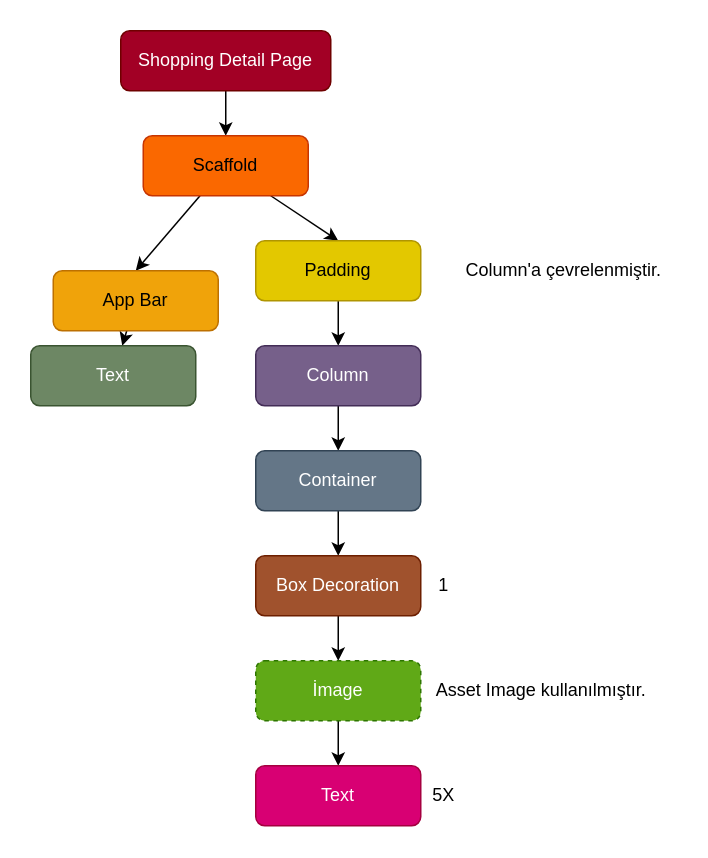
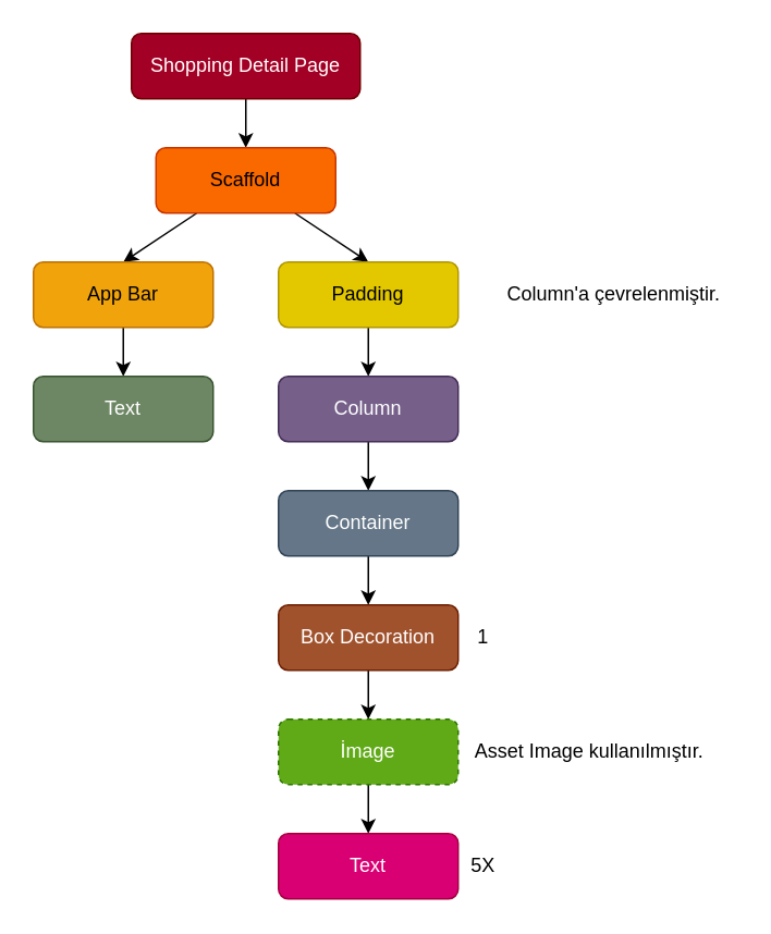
  <mxCell id="0" />
  <mxCell id="1" parent="0" />
  <mxCell id="2" value="" style="edgeStyle=none;html=1;" parent="1" source="3" target="6" edge="1"><mxGeometry relative="1" as="geometry" /></mxCell>
  <mxCell id="3" value="Shopping Detail Page" style="rounded=1;whiteSpace=wrap;html=1;fillColor=#a20025;fontColor=#ffffff;strokeColor=#6F0000;" parent="1" vertex="1"><mxGeometry x="80" y="20" width="140" height="40" as="geometry" /></mxCell>
  <mxCell id="4" style="edgeStyle=none;html=1;entryX=0.5;entryY=0;entryDx=0;entryDy=0;" parent="1" source="6" target="8" edge="1"><mxGeometry relative="1" as="geometry" /></mxCell>
  <mxCell id="5" style="edgeStyle=none;html=1;entryX=0.5;entryY=0;entryDx=0;entryDy=0;" parent="1" source="6" target="10" edge="1"><mxGeometry relative="1" as="geometry" /></mxCell>
  <mxCell id="6" value="Scaffold" style="rounded=1;whiteSpace=wrap;html=1;fillColor=#fa6800;strokeColor=#C73500;fontColor=#000000;" parent="1" vertex="1"><mxGeometry x="95" y="90" width="110" height="40" as="geometry" /></mxCell>
  <mxCell id="7" value="" style="edgeStyle=none;html=1;" parent="1" source="8" target="12" edge="1"><mxGeometry relative="1" as="geometry" /></mxCell>
- <mxCell id="8" value="App Bar" style="rounded=1;whiteSpace=wrap;html=1;fillColor=#f0a30a;strokeColor=#BD7000;fontColor=#000000;" parent="1" vertex="1"><mxGeometry x="35" y="180" width="110" height="40" as="geometry" /></mxCell>
+ <mxCell id="8" value="App Bar" style="rounded=1;whiteSpace=wrap;html=1;fillColor=#f0a30a;strokeColor=#BD7000;fontColor=#000000;" parent="1" vertex="1"><mxGeometry x="20" y="160" width="110" height="40" as="geometry" /></mxCell>
  <mxCell id="9" value="" style="edgeStyle=none;html=1;" parent="1" source="10" target="14" edge="1"><mxGeometry relative="1" as="geometry" /></mxCell>
  <mxCell id="10" value="Padding" style="rounded=1;whiteSpace=wrap;html=1;fillColor=#e3c800;strokeColor=#B09500;fontColor=#000000;" parent="1" vertex="1"><mxGeometry x="170" y="160" width="110" height="40" as="geometry" /></mxCell>
  <mxCell id="11" value="Column'a çevrelenmiştir." style="text;html=1;align=center;verticalAlign=middle;resizable=0;points=[];autosize=1;strokeColor=none;fillColor=none;" parent="1" vertex="1"><mxGeometry x="300" y="165" width="150" height="30" as="geometry" /></mxCell>
  <mxCell id="12" value="Text" style="rounded=1;whiteSpace=wrap;html=1;fillColor=#6d8764;strokeColor=#3A5431;fontColor=#ffffff;" parent="1" vertex="1"><mxGeometry x="20" y="230" width="110" height="40" as="geometry" /></mxCell>
  <mxCell id="13" value="" style="edgeStyle=none;html=1;" parent="1" source="14" target="16" edge="1"><mxGeometry relative="1" as="geometry" /></mxCell>
  <mxCell id="14" value="Column" style="rounded=1;whiteSpace=wrap;html=1;fillColor=#76608a;strokeColor=#432D57;fontColor=#ffffff;" parent="1" vertex="1"><mxGeometry x="170" y="230" width="110" height="40" as="geometry" /></mxCell>
  <mxCell id="15" value="" style="edgeStyle=none;html=1;" parent="1" source="16" target="18" edge="1"><mxGeometry relative="1" as="geometry" /></mxCell>
  <mxCell id="16" value="Container" style="rounded=1;whiteSpace=wrap;html=1;fillColor=#647687;strokeColor=#314354;fontColor=#ffffff;" parent="1" vertex="1"><mxGeometry x="170" y="300" width="110" height="40" as="geometry" /></mxCell>
  <mxCell id="17" value="" style="edgeStyle=none;html=1;" parent="1" source="18" target="20" edge="1"><mxGeometry relative="1" as="geometry" /></mxCell>
  <mxCell id="18" value="Box Decoration" style="rounded=1;whiteSpace=wrap;html=1;fillColor=#a0522d;strokeColor=#6D1F00;fontColor=#ffffff;" parent="1" vertex="1"><mxGeometry x="170" y="370" width="110" height="40" as="geometry" /></mxCell>
  <mxCell id="19" value="" style="edgeStyle=none;html=1;" parent="1" source="20" target="23" edge="1"><mxGeometry relative="1" as="geometry" /></mxCell>
  <mxCell id="20" value="İmage" style="rounded=1;whiteSpace=wrap;html=1;fillColor=#60a917;strokeColor=#2D7600;fontColor=#ffffff;dashed=1;" parent="1" vertex="1"><mxGeometry x="170" y="440" width="110" height="40" as="geometry" /></mxCell>
  <mxCell id="21" value="1" style="text;html=1;align=center;verticalAlign=middle;resizable=0;points=[];autosize=1;strokeColor=none;fillColor=none;" parent="1" vertex="1"><mxGeometry x="280" y="375" width="30" height="30" as="geometry" /></mxCell>
  <mxCell id="22" value="Asset Image kullanılmıştır." style="text;html=1;align=center;verticalAlign=middle;resizable=0;points=[];autosize=1;strokeColor=none;fillColor=none;" parent="1" vertex="1"><mxGeometry x="280" y="445" width="160" height="30" as="geometry" /></mxCell>
  <mxCell id="23" value="Text" style="rounded=1;whiteSpace=wrap;html=1;fillColor=#d80073;strokeColor=#A50040;fontColor=#ffffff;" parent="1" vertex="1"><mxGeometry x="170" y="510" width="110" height="40" as="geometry" /></mxCell>
  <mxCell id="24" value="5X" style="text;html=1;align=center;verticalAlign=middle;resizable=0;points=[];autosize=1;strokeColor=none;fillColor=none;" parent="1" vertex="1"><mxGeometry x="275" y="515" width="40" height="30" as="geometry" /></mxCell>
